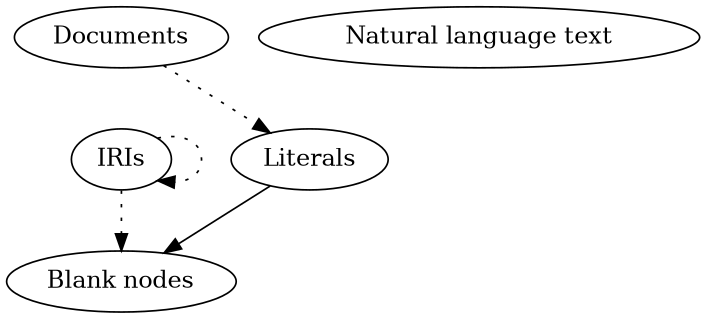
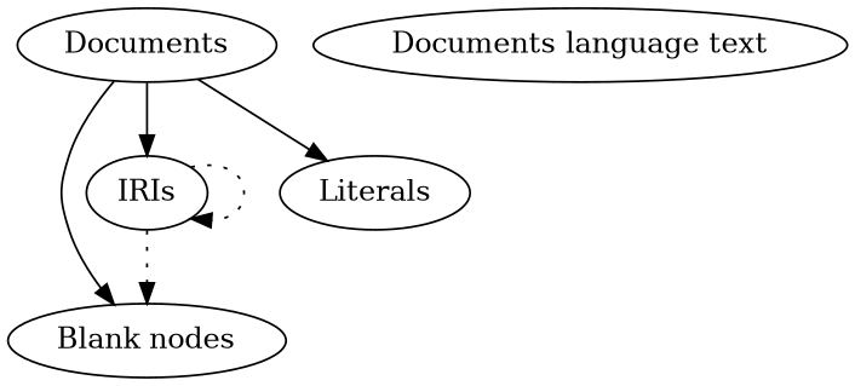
  digraph {
    edge [style=solid]
    n1 [label="Blank nodes"]
    n2 [label=Documents]
    n3 [label=IRIs]
    n4 [label=Literals]
-   n5 [label="Natural language text"]
-   n4 -> n1
-   n2 -> n4 [style=dotted]
+   n5 [label="Documents language text"]
+   n2 -> n1
+   n2 -> n3
+   n2 -> n4
    n3 -> n1 [style=dotted]
    n3 -> n3 [style=dotted]
  }
